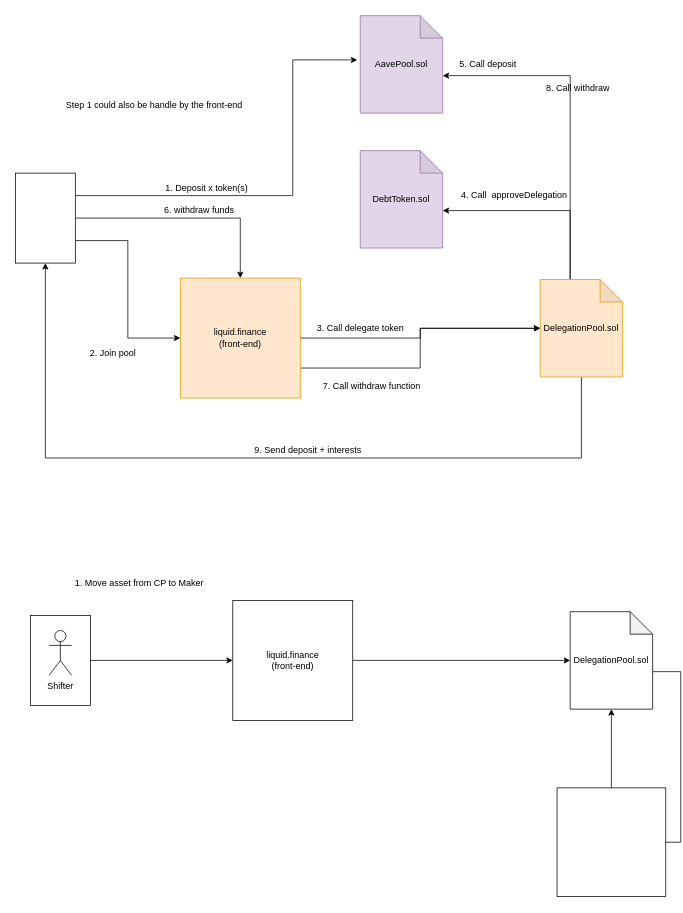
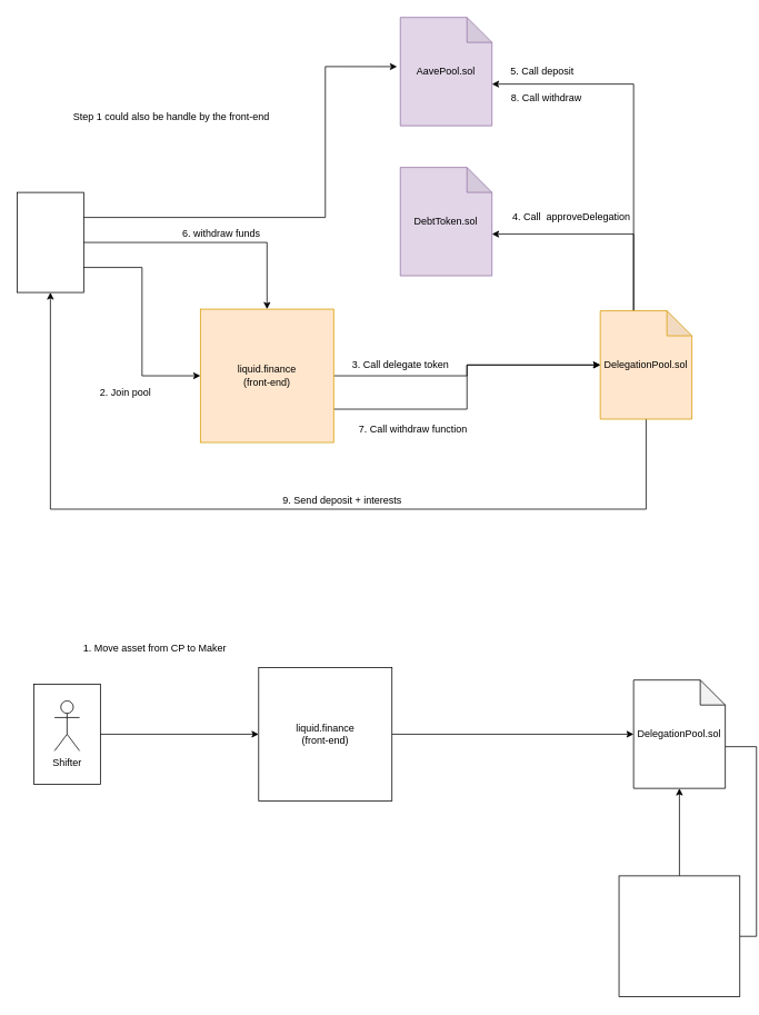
  <mxCell id="0" />
  <mxCell id="1" parent="0" />
  <mxCell id="2" style="edgeStyle=orthogonalEdgeStyle;rounded=0;orthogonalLoop=1;jettySize=auto;html=1;exitX=0.5;exitY=1;exitDx=0;exitDy=0;exitPerimeter=0;entryX=0.5;entryY=1;entryDx=0;entryDy=0;" edge="1" parent="1" source="5" target="9"><mxGeometry relative="1" as="geometry"><Array as="points"><mxPoint x="775" y="610" /><mxPoint x="60" y="610" /></Array></mxGeometry></mxCell>
  <mxCell id="3" style="edgeStyle=orthogonalEdgeStyle;rounded=0;orthogonalLoop=1;jettySize=auto;html=1;exitX=0;exitY=0;exitDx=40;exitDy=0;exitPerimeter=0;entryX=0;entryY=0;entryDx=110;entryDy=80;entryPerimeter=0;" edge="1" parent="1" source="5" target="6"><mxGeometry relative="1" as="geometry" /></mxCell>
  <mxCell id="4" style="edgeStyle=orthogonalEdgeStyle;rounded=0;orthogonalLoop=1;jettySize=auto;html=1;exitX=0;exitY=0;exitDx=40;exitDy=0;exitPerimeter=0;entryX=0;entryY=0;entryDx=110;entryDy=80;entryPerimeter=0;" edge="1" parent="1" source="5" target="22"><mxGeometry relative="1" as="geometry" /></mxCell>
  <mxCell id="5" value="DelegationPool.sol" style="shape=note;whiteSpace=wrap;html=1;backgroundOutline=1;darkOpacity=0.05;fillColor=#ffe6cc;strokeColor=#d79b00;" vertex="1" parent="1"><mxGeometry x="720" y="372" width="110" height="130" as="geometry" /></mxCell>
  <mxCell id="6" value="AavePool.sol" style="shape=note;whiteSpace=wrap;html=1;backgroundOutline=1;darkOpacity=0.05;fillColor=#e1d5e7;strokeColor=#9673a6;" vertex="1" parent="1"><mxGeometry x="480" y="20" width="110" height="130" as="geometry" /></mxCell>
  <mxCell id="7" value="4. Call&amp;nbsp; approveDelegation" style="text;html=1;align=center;verticalAlign=middle;resizable=0;points=[];autosize=1;" vertex="1" parent="1"><mxGeometry x="605" y="250" width="160" height="20" as="geometry" /></mxCell>
  <mxCell id="8" value="" style="group" vertex="1" connectable="0" parent="1"><mxGeometry x="20" y="230" width="80" height="120" as="geometry" /></mxCell>
  <mxCell id="9" value="" style="rounded=0;whiteSpace=wrap;html=1;" vertex="1" parent="8"><mxGeometry width="80" height="120" as="geometry" /></mxCell>
  <mxCell id="10" style="edgeStyle=orthogonalEdgeStyle;rounded=0;orthogonalLoop=1;jettySize=auto;html=1;exitX=1;exitY=0.25;exitDx=0;exitDy=0;entryX=-0.036;entryY=0.454;entryDx=0;entryDy=0;entryPerimeter=0;" edge="1" parent="1" source="9" target="6"><mxGeometry relative="1" as="geometry"><Array as="points"><mxPoint x="390" y="260" /><mxPoint x="390" y="79" /></Array></mxGeometry></mxCell>
- <mxCell id="11" value="1. Deposit x token(s)" style="text;html=1;align=center;verticalAlign=middle;resizable=0;points=[];autosize=1;" vertex="1" parent="1"><mxGeometry x="210" y="240" width="130" height="20" as="geometry" /></mxCell>
  <mxCell id="12" value="3. Call delegate token" style="text;html=1;align=center;verticalAlign=middle;resizable=0;points=[];autosize=1;" vertex="1" parent="1"><mxGeometry x="410" y="427" width="140" height="20" as="geometry" /></mxCell>
  <mxCell id="13" style="edgeStyle=orthogonalEdgeStyle;rounded=0;orthogonalLoop=1;jettySize=auto;html=1;exitX=1;exitY=0.5;exitDx=0;exitDy=0;entryX=0;entryY=0.5;entryDx=0;entryDy=0;entryPerimeter=0;" edge="1" parent="1" source="15" target="5"><mxGeometry relative="1" as="geometry" /></mxCell>
  <mxCell id="14" style="edgeStyle=orthogonalEdgeStyle;rounded=0;orthogonalLoop=1;jettySize=auto;html=1;exitX=1;exitY=0.75;exitDx=0;exitDy=0;entryX=0;entryY=0.5;entryDx=0;entryDy=0;entryPerimeter=0;" edge="1" parent="1" source="15" target="5"><mxGeometry relative="1" as="geometry" /></mxCell>
  <mxCell id="15" value="liquid.finance&lt;br&gt;(front-end)" style="whiteSpace=wrap;html=1;aspect=fixed;fillColor=#ffe6cc;strokeColor=#d79b00;" vertex="1" parent="1"><mxGeometry x="240" y="370" width="160" height="160" as="geometry" /></mxCell>
  <mxCell id="16" style="edgeStyle=orthogonalEdgeStyle;rounded=0;orthogonalLoop=1;jettySize=auto;html=1;exitX=1;exitY=0.75;exitDx=0;exitDy=0;entryX=0;entryY=0.5;entryDx=0;entryDy=0;" edge="1" parent="1" source="9" target="15"><mxGeometry relative="1" as="geometry" /></mxCell>
  <mxCell id="17" value="2. Join pool" style="text;html=1;align=center;verticalAlign=middle;resizable=0;points=[];autosize=1;" vertex="1" parent="1"><mxGeometry x="110" y="460" width="80" height="20" as="geometry" /></mxCell>
  <mxCell id="18" style="edgeStyle=orthogonalEdgeStyle;rounded=0;orthogonalLoop=1;jettySize=auto;html=1;exitX=1;exitY=0.5;exitDx=0;exitDy=0;entryX=0.5;entryY=0;entryDx=0;entryDy=0;" edge="1" parent="1" source="9" target="15"><mxGeometry relative="1" as="geometry" /></mxCell>
  <mxCell id="19" value="6. withdraw funds" style="text;html=1;align=center;verticalAlign=middle;resizable=0;points=[];autosize=1;" vertex="1" parent="1"><mxGeometry x="210" y="270" width="110" height="20" as="geometry" /></mxCell>
  <mxCell id="20" value="7. Call withdraw function" style="text;html=1;align=center;verticalAlign=middle;resizable=0;points=[];autosize=1;" vertex="1" parent="1"><mxGeometry x="420" y="504" width="150" height="20" as="geometry" /></mxCell>
  <mxCell id="21" value="9. Send deposit + interests" style="text;html=1;align=center;verticalAlign=middle;resizable=0;points=[];autosize=1;" vertex="1" parent="1"><mxGeometry x="330" y="590" width="160" height="20" as="geometry" /></mxCell>
  <mxCell id="22" value="DebtToken.sol" style="shape=note;whiteSpace=wrap;html=1;backgroundOutline=1;darkOpacity=0.05;fillColor=#e1d5e7;strokeColor=#9673a6;" vertex="1" parent="1"><mxGeometry x="480" y="200" width="110" height="130" as="geometry" /></mxCell>
  <mxCell id="23" value="5. Call deposit" style="text;html=1;align=center;verticalAlign=middle;resizable=0;points=[];autosize=1;" vertex="1" parent="1"><mxGeometry x="605" y="75" width="90" height="20" as="geometry" /></mxCell>
- <mxCell id="24" value="8. Call withdraw" style="text;html=1;align=center;verticalAlign=middle;resizable=0;points=[];autosize=1;" vertex="1" parent="1"><mxGeometry x="720" y="107" width="100" height="20" as="geometry" /></mxCell>
+ <mxCell id="24" value="8. Call withdraw" style="text;html=1;align=center;verticalAlign=middle;resizable=0;points=[];autosize=1;" vertex="1" parent="1"><mxGeometry x="605" y="107" width="100" height="20" as="geometry" /></mxCell>
  <mxCell id="25" value="Step 1 could also be handle by the front-end" style="text;html=1;align=center;verticalAlign=middle;resizable=0;points=[];autosize=1;" vertex="1" parent="1"><mxGeometry x="80" y="130" width="250" height="20" as="geometry" /></mxCell>
  <mxCell id="26" value="" style="group" vertex="1" connectable="0" parent="1"><mxGeometry x="40" y="820" width="80" height="120" as="geometry" /></mxCell>
  <mxCell id="27" value="" style="rounded=0;whiteSpace=wrap;html=1;" vertex="1" parent="26"><mxGeometry width="80" height="120" as="geometry" /></mxCell>
  <mxCell id="28" value="Shifter" style="shape=umlActor;verticalLabelPosition=bottom;verticalAlign=top;html=1;outlineConnect=0;" vertex="1" parent="26"><mxGeometry x="25" y="20" width="30" height="60" as="geometry" /></mxCell>
  <mxCell id="29" style="edgeStyle=orthogonalEdgeStyle;rounded=0;orthogonalLoop=1;jettySize=auto;html=1;exitX=1;exitY=0.5;exitDx=0;exitDy=0;entryX=0;entryY=0.5;entryDx=0;entryDy=0;entryPerimeter=0;" edge="1" parent="1" source="30" target="34"><mxGeometry relative="1" as="geometry"><mxPoint x="590" y="875" as="targetPoint" /></mxGeometry></mxCell>
  <mxCell id="30" value="liquid.finance&lt;br&gt;(front-end)" style="whiteSpace=wrap;html=1;aspect=fixed;" vertex="1" parent="1"><mxGeometry x="310" y="800" width="160" height="160" as="geometry" /></mxCell>
  <mxCell id="31" style="edgeStyle=orthogonalEdgeStyle;rounded=0;orthogonalLoop=1;jettySize=auto;html=1;exitX=1;exitY=0.5;exitDx=0;exitDy=0;entryX=0;entryY=0.5;entryDx=0;entryDy=0;" edge="1" parent="1" source="27" target="30"><mxGeometry relative="1" as="geometry" /></mxCell>
  <mxCell id="32" value="1. Move asset from CP to Maker" style="text;html=1;align=center;verticalAlign=middle;resizable=0;points=[];autosize=1;" vertex="1" parent="1"><mxGeometry x="90" y="767" width="190" height="20" as="geometry" /></mxCell>
  <mxCell id="33" style="edgeStyle=orthogonalEdgeStyle;rounded=0;orthogonalLoop=1;jettySize=auto;html=1;exitX=0;exitY=0;exitDx=110;exitDy=80;exitPerimeter=0;entryX=1;entryY=0.5;entryDx=0;entryDy=0;endArrow=none;endFill=0;" edge="1" parent="1" source="34" target="36"><mxGeometry relative="1" as="geometry" /></mxCell>
  <mxCell id="34" value="DelegationPool.sol" style="shape=note;whiteSpace=wrap;html=1;backgroundOutline=1;darkOpacity=0.05;" vertex="1" parent="1"><mxGeometry x="760" y="815" width="110" height="130" as="geometry" /></mxCell>
  <mxCell id="35" style="edgeStyle=orthogonalEdgeStyle;rounded=0;orthogonalLoop=1;jettySize=auto;html=1;exitX=0.5;exitY=0;exitDx=0;exitDy=0;entryX=0.5;entryY=1;entryDx=0;entryDy=0;entryPerimeter=0;" edge="1" parent="1" source="36" target="34"><mxGeometry relative="1" as="geometry" /></mxCell>
  <mxCell id="36" value="" style="whiteSpace=wrap;html=1;aspect=fixed;" vertex="1" parent="1"><mxGeometry x="742.5" y="1050" width="145" height="145" as="geometry" /></mxCell>
